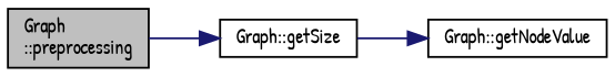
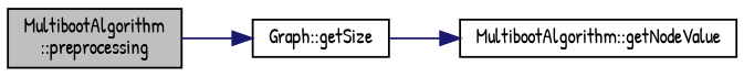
  digraph {
    fontname="Patrick Hand"
    rankdir=LR
    node [color=black fillcolor=white fontname="Patrick Hand" fontsize=10 shape=record style=filled]
    edge [color=midnightblue fontname="Patrick Hand" fontsize=10 labelfontname=Helvetica labelfontsize=10 style=solid]
-   n1 [fillcolor=grey75 fontcolor=black height=0.2 label="Graph\l::preprocessing" width=0.4]
+   n1 [fillcolor=grey75 fontcolor=black height=0.2 label="MultibootAlgorithm\l::preprocessing" width=0.4]
    n2 [height=0.2 label="Graph::getSize" width=0.4]
-   n3 [height=0.2 label="Graph::getNodeValue" width=0.4]
+   n3 [height=0.2 label="MultibootAlgorithm::getNodeValue" width=0.4]
    n1 -> n2
    n2 -> n3
  }
